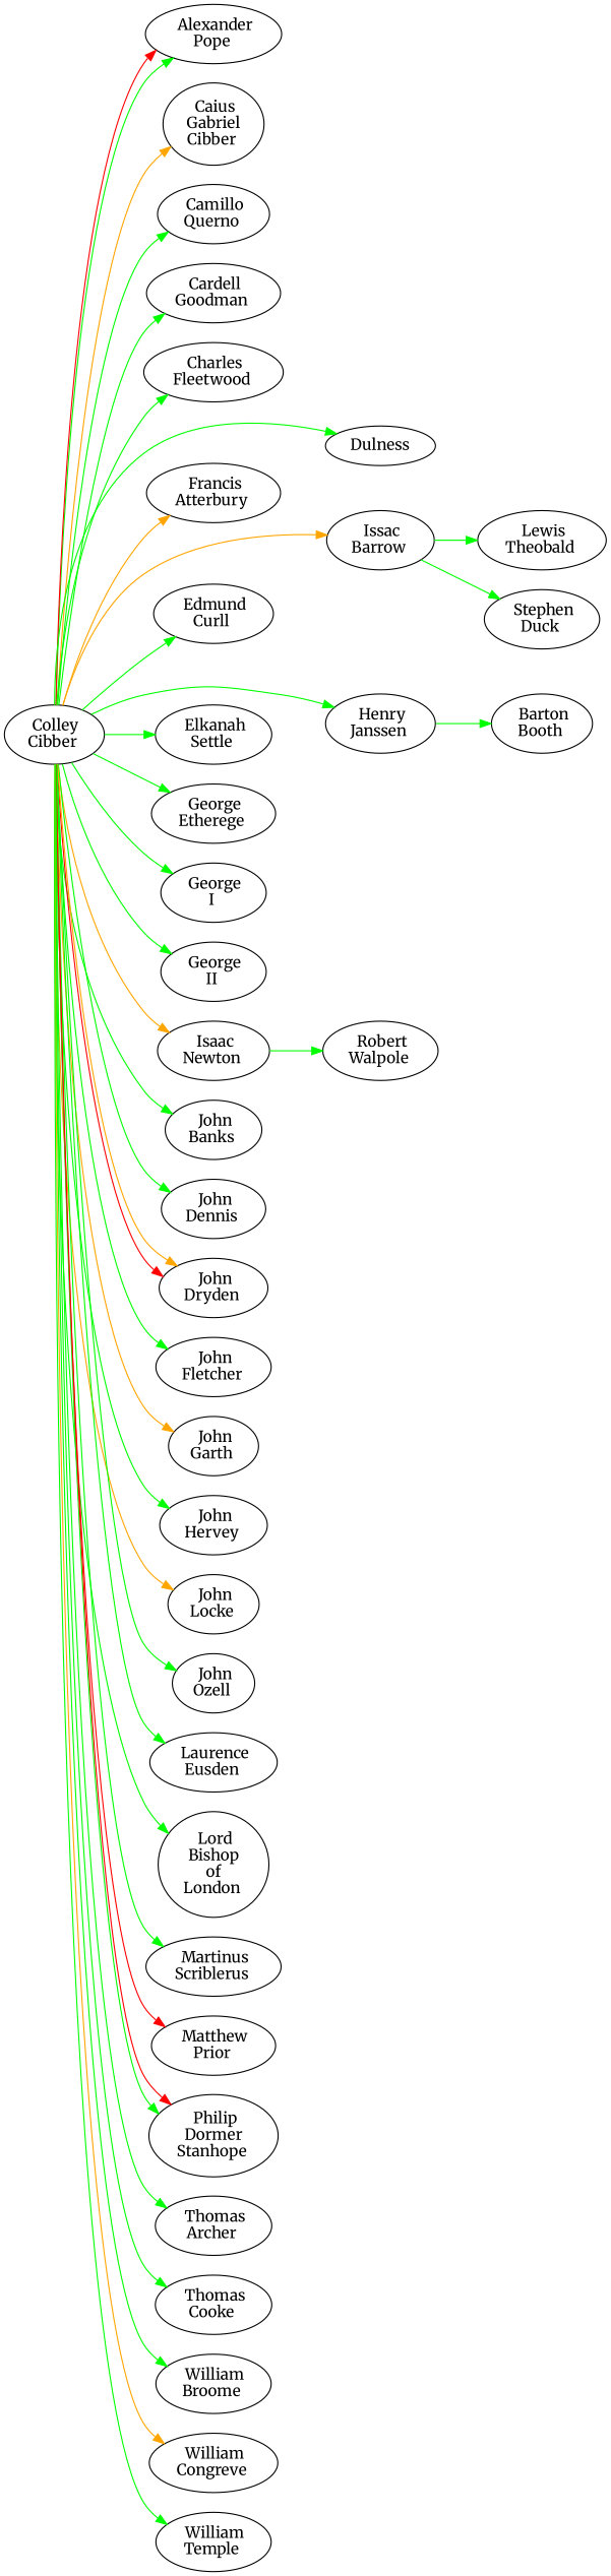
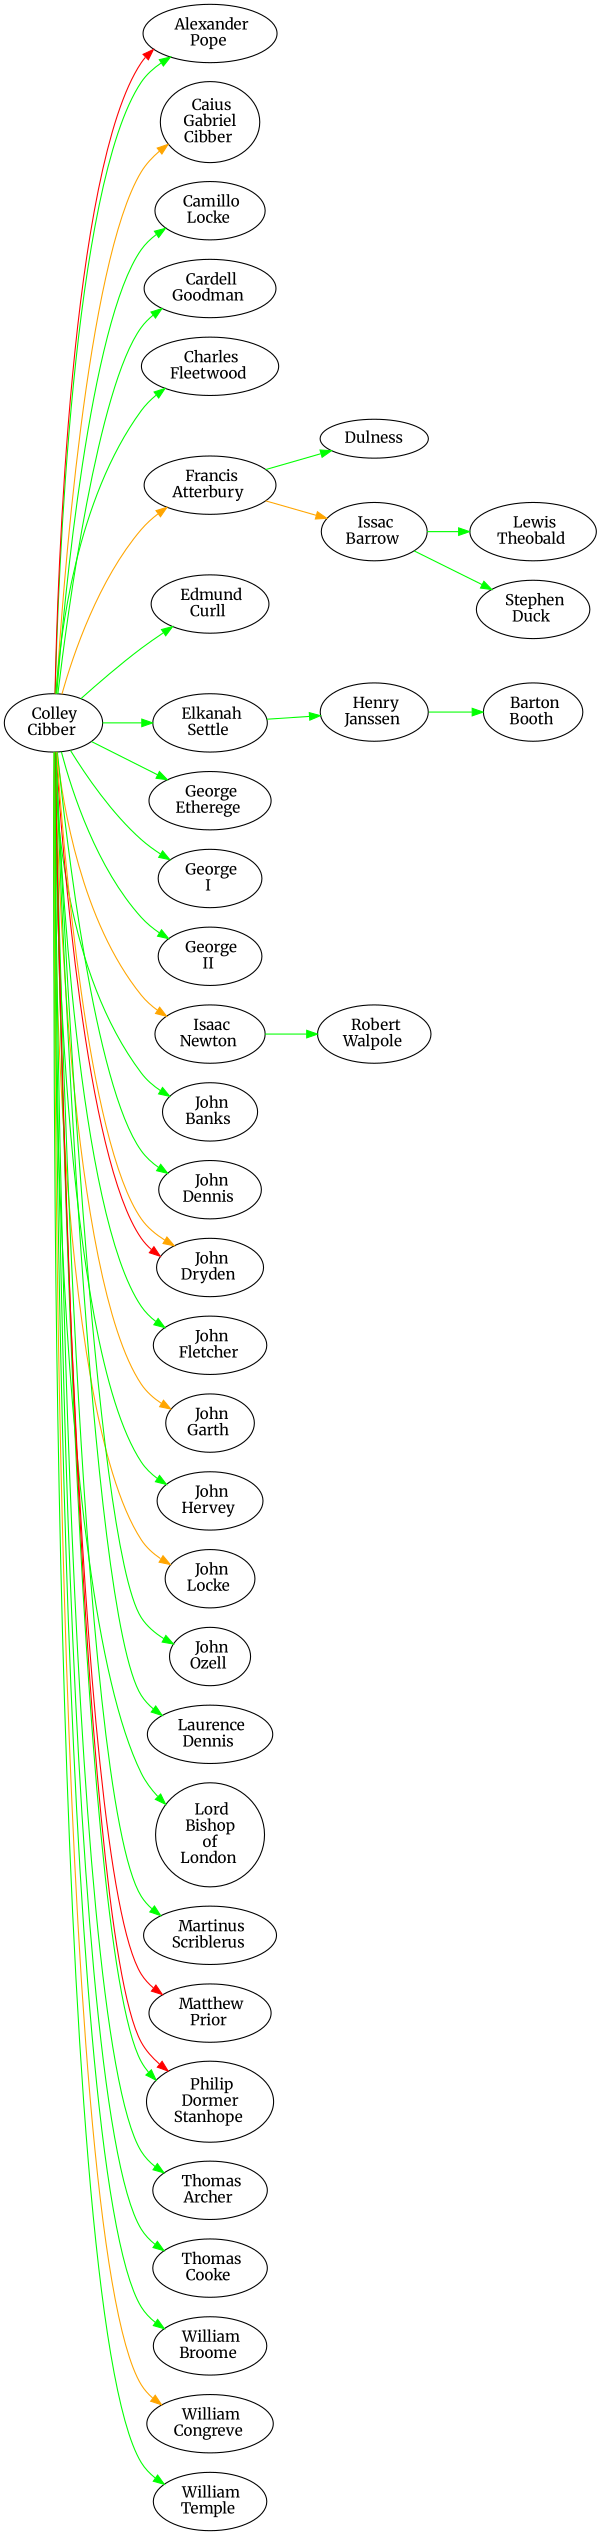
  digraph {
    fontname=Merriweather
    rankdir=LR
    node [fontname=Merriweather]
    edge [color=green fontname=Merriweather weight=1]
    n1 [label=< Alexander<br/>Pope >]
    n2 [label=< Barton<br/>Booth >]
    n3 [label=< Caius<br/>Gabriel<br/>Cibber >]
-   n4 [label=< Camillo<br/>Querno >]
+   n4 [label=< Camillo<br/>Locke >]
    n5 [label=< Cardell<br/>Goodman >]
    n6 [label=< Charles<br/>Fleetwood >]
    n7 [label=< Colley<br/>Cibber >]
    n8 [label=< Dulness >]
    n9 [label=< Edmund<br/>Curll >]
    n10 [label=< Elkanah<br/>Settle >]
    n11 [label=< Francis<br/>Atterbury >]
    n12 [label=< George<br/>Etherege >]
    n13 [label=< George<br/>I >]
    n14 [label=< George<br/>II >]
    n15 [label=< Henry<br/>Janssen >]
    n16 [label=< Isaac<br/>Newton >]
    n17 [label=< Issac<br/>Barrow >]
    n18 [label=< John<br/>Banks >]
    n19 [label=< John<br/>Dennis >]
    n20 [label=< John<br/>Dryden >]
    n21 [label=< John<br/>Fletcher >]
    n22 [label=< John<br/>Garth >]
    n23 [label=< John<br/>Hervey >]
    n24 [label=< John<br/>Locke >]
    n25 [label=< John<br/>Ozell >]
-   n26 [label=< Laurence<br/>Eusden >]
+   n26 [label=< Laurence<br/>Dennis >]
    n27 [label=< Lord<br/>Bishop<br/>of<br/>London >]
    n28 [label=< Martinus<br/>Scriblerus >]
    n29 [label=< Matthew<br/>Prior >]
    n30 [label=< Philip<br/>Dormer<br/>Stanhope >]
    n31 [label=< Thomas<br/>Archer >]
    n32 [label=< Thomas<br/>Cooke >]
    n33 [label=< William<br/>Broome >]
    n34 [label=< William<br/>Congreve >]
    n35 [label=< William<br/>Temple >]
    n36 [label=< Robert<br/>Walpole >]
    n37 [label=< Lewis<br/>Theobald >]
    n38 [label=< Stephen<br/>Duck >]
    n7 -> n1
    n7 -> n1 [color=red weight=9]
    n7 -> n3 [color=orange weight=2]
    n7 -> n4 [weight=2]
    n7 -> n5
    n7 -> n6
-   n7 -> n8 [weight=9]
+   n11 -> n8 [weight=9]
    n7 -> n9 [weight=2]
    n7 -> n10 [weight=3]
    n7 -> n11 [color=orange]
    n7 -> n12
    n7 -> n13
    n7 -> n14 [weight=3]
-   n7 -> n15
+   n10 -> n15
    n7 -> n16 [color=orange]
-   n7 -> n17 [color=orange]
+   n11 -> n17 [color=orange]
    n7 -> n18
    n7 -> n19 [weight=2]
    n7 -> n20 [color=red]
    n7 -> n20 [color=orange]
    n7 -> n21
    n7 -> n22 [color=orange]
    n7 -> n23
    n7 -> n24 [color=orange]
    n7 -> n25 [weight=2]
    n7 -> n26 [weight=3]
    n7 -> n27
    n7 -> n28 [weight=2]
    n7 -> n29 [color=red]
    n7 -> n30
    n7 -> n30 [color=red]
    n7 -> n31
    n7 -> n32
    n7 -> n33
    n7 -> n34 [color=orange]
    n7 -> n35
    n15 -> n2
    n16 -> n36 [weight=2]
    n17 -> n37 [weight=3]
    n17 -> n38
  }
